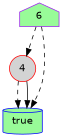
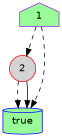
  digraph {
    fontname="DejaVu Sans"
    node [fillcolor=palegreen fontname="DejaVu Sans" style=filled]
    edge [fontname="DejaVu Sans" style=dashed]
-   n1 [color=purple label=6 shape=house]
-   n2 [color=red fillcolor=lightgrey label=4 shape=circle]
+   n1 [color=purple label=1 shape=house]
+   n2 [color=red fillcolor=lightgrey label=2 shape=circle]
    n3 [color=blue label=true shape=cylinder]
    n1 -> n2
    n1 -> n3
    n2 -> n3
    n2 -> n3 [style=solid]
  }
